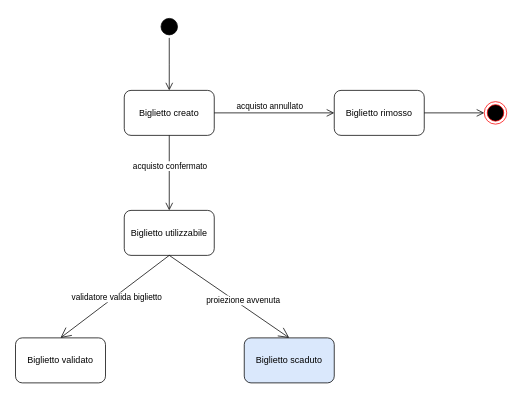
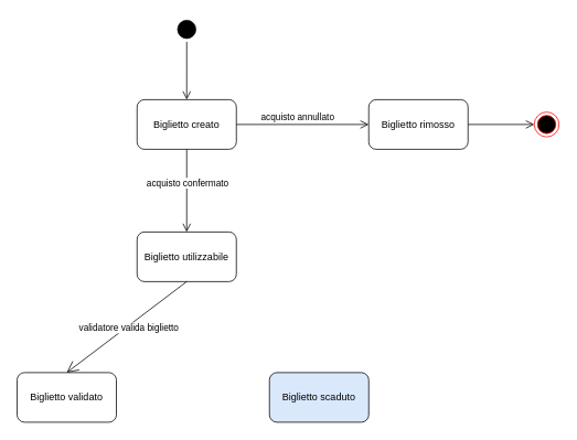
  <mxCell id="0" />
  <mxCell id="1" parent="0" />
  <mxCell id="2" value="Biglietto validato" style="rounded=1;whiteSpace=wrap;html=1;" parent="1" vertex="1"><mxGeometry x="20" y="450" width="120" height="60" as="geometry" /></mxCell>
  <mxCell id="3" value="Biglietto scaduto" style="rounded=1;whiteSpace=wrap;html=1;fillColor=#dae8fc;" parent="1" vertex="1"><mxGeometry x="325" y="450" width="120" height="60" as="geometry" /></mxCell>
  <mxCell id="4" value="Biglietto utilizzabile" style="rounded=1;whiteSpace=wrap;html=1;" parent="1" vertex="1"><mxGeometry x="165" y="280" width="120" height="60" as="geometry" /></mxCell>
  <mxCell id="5" value="" style="ellipse;html=1;shape=startState;fillColor=#000000;strokeColor=#000000;" parent="1" vertex="1"><mxGeometry x="210" y="20" width="30" height="30" as="geometry" /></mxCell>
  <mxCell id="6" value="" style="edgeStyle=orthogonalEdgeStyle;html=1;verticalAlign=bottom;endArrow=open;endSize=8;strokeColor=#000000;rounded=0;" parent="1" source="5" edge="1"><mxGeometry relative="1" as="geometry"><mxPoint x="225" y="120" as="targetPoint" /></mxGeometry></mxCell>
  <mxCell id="7" value="" style="endArrow=open;endFill=1;endSize=12;html=1;rounded=0;exitX=0.5;exitY=1;exitDx=0;exitDy=0;entryX=0.5;entryY=0;entryDx=0;entryDy=0;" parent="1" source="4" target="2" edge="1"><mxGeometry width="160" relative="1" as="geometry"><mxPoint x="155" y="390" as="sourcePoint" /><mxPoint x="315" y="390" as="targetPoint" /></mxGeometry></mxCell>
  <mxCell id="8" value="validatore valida biglietto" style="edgeLabel;html=1;align=center;verticalAlign=middle;resizable=0;points=[];" parent="7" vertex="1" connectable="0"><mxGeometry x="-0.01" y="2" relative="1" as="geometry"><mxPoint as="offset" /></mxGeometry></mxCell>
- <mxCell id="9" value="" style="endArrow=open;endFill=1;endSize=12;html=1;rounded=0;exitX=0.5;exitY=1;exitDx=0;exitDy=0;entryX=0.5;entryY=0;entryDx=0;entryDy=0;" parent="1" source="4" target="3" edge="1"><mxGeometry width="160" relative="1" as="geometry"><mxPoint x="265" y="370" as="sourcePoint" /><mxPoint x="145" y="480" as="targetPoint" /></mxGeometry></mxCell>
- <mxCell id="10" value="proiezione avvenuta&amp;nbsp;" style="edgeLabel;html=1;align=center;verticalAlign=middle;resizable=0;points=[];" parent="9" vertex="1" connectable="0"><mxGeometry x="0.026" y="1" relative="1" as="geometry"><mxPoint x="17" y="4" as="offset" /></mxGeometry></mxCell>
  <mxCell id="11" value="Biglietto creato" style="rounded=1;whiteSpace=wrap;html=1;" vertex="1" parent="1"><mxGeometry x="165" y="120" width="120" height="60" as="geometry" /></mxCell>
  <mxCell id="12" value="" style="edgeStyle=orthogonalEdgeStyle;html=1;verticalAlign=bottom;endArrow=open;endSize=8;strokeColor=#000000;rounded=0;exitX=0.5;exitY=1;exitDx=0;exitDy=0;entryX=0.5;entryY=0;entryDx=0;entryDy=0;" edge="1" parent="1" source="11" target="4"><mxGeometry relative="1" as="geometry"><mxPoint x="225" y="280" as="targetPoint" /><mxPoint x="225" y="180" as="sourcePoint" /></mxGeometry></mxCell>
  <mxCell id="13" value="acquisto confermato" style="edgeLabel;html=1;align=center;verticalAlign=middle;resizable=0;points=[];" vertex="1" connectable="0" parent="12"><mxGeometry x="-0.215" y="1" relative="1" as="geometry"><mxPoint x="-1" y="1" as="offset" /></mxGeometry></mxCell>
  <mxCell id="14" value="Biglietto rimosso" style="rounded=1;whiteSpace=wrap;html=1;" vertex="1" parent="1"><mxGeometry x="445" y="120" width="120" height="60" as="geometry" /></mxCell>
  <mxCell id="15" value="" style="edgeStyle=orthogonalEdgeStyle;html=1;verticalAlign=bottom;endArrow=open;endSize=8;strokeColor=#000000;rounded=0;entryX=0;entryY=0.5;entryDx=0;entryDy=0;exitX=1;exitY=0.5;exitDx=0;exitDy=0;" edge="1" parent="1" source="11" target="14"><mxGeometry relative="1" as="geometry"><mxPoint x="315" y="220" as="targetPoint" /><mxPoint x="315" y="150" as="sourcePoint" /></mxGeometry></mxCell>
  <mxCell id="16" value="acquisto annullato" style="edgeLabel;html=1;align=center;verticalAlign=middle;resizable=0;points=[];" vertex="1" connectable="0" parent="15"><mxGeometry x="-0.086" y="2" relative="1" as="geometry"><mxPoint y="-8" as="offset" /></mxGeometry></mxCell>
  <mxCell id="17" value="" style="ellipse;html=1;shape=endState;fillColor=#000000;strokeColor=#ff0000;" vertex="1" parent="1"><mxGeometry x="645" y="135" width="30" height="30" as="geometry" /></mxCell>
  <mxCell id="18" value="" style="edgeStyle=orthogonalEdgeStyle;html=1;verticalAlign=bottom;endArrow=open;endSize=8;strokeColor=#000000;rounded=0;entryX=0;entryY=0.5;entryDx=0;entryDy=0;exitX=1;exitY=0.5;exitDx=0;exitDy=0;" edge="1" parent="1" source="14" target="17"><mxGeometry relative="1" as="geometry"><mxPoint x="555" y="290" as="targetPoint" /><mxPoint x="555" y="220" as="sourcePoint" /></mxGeometry></mxCell>
